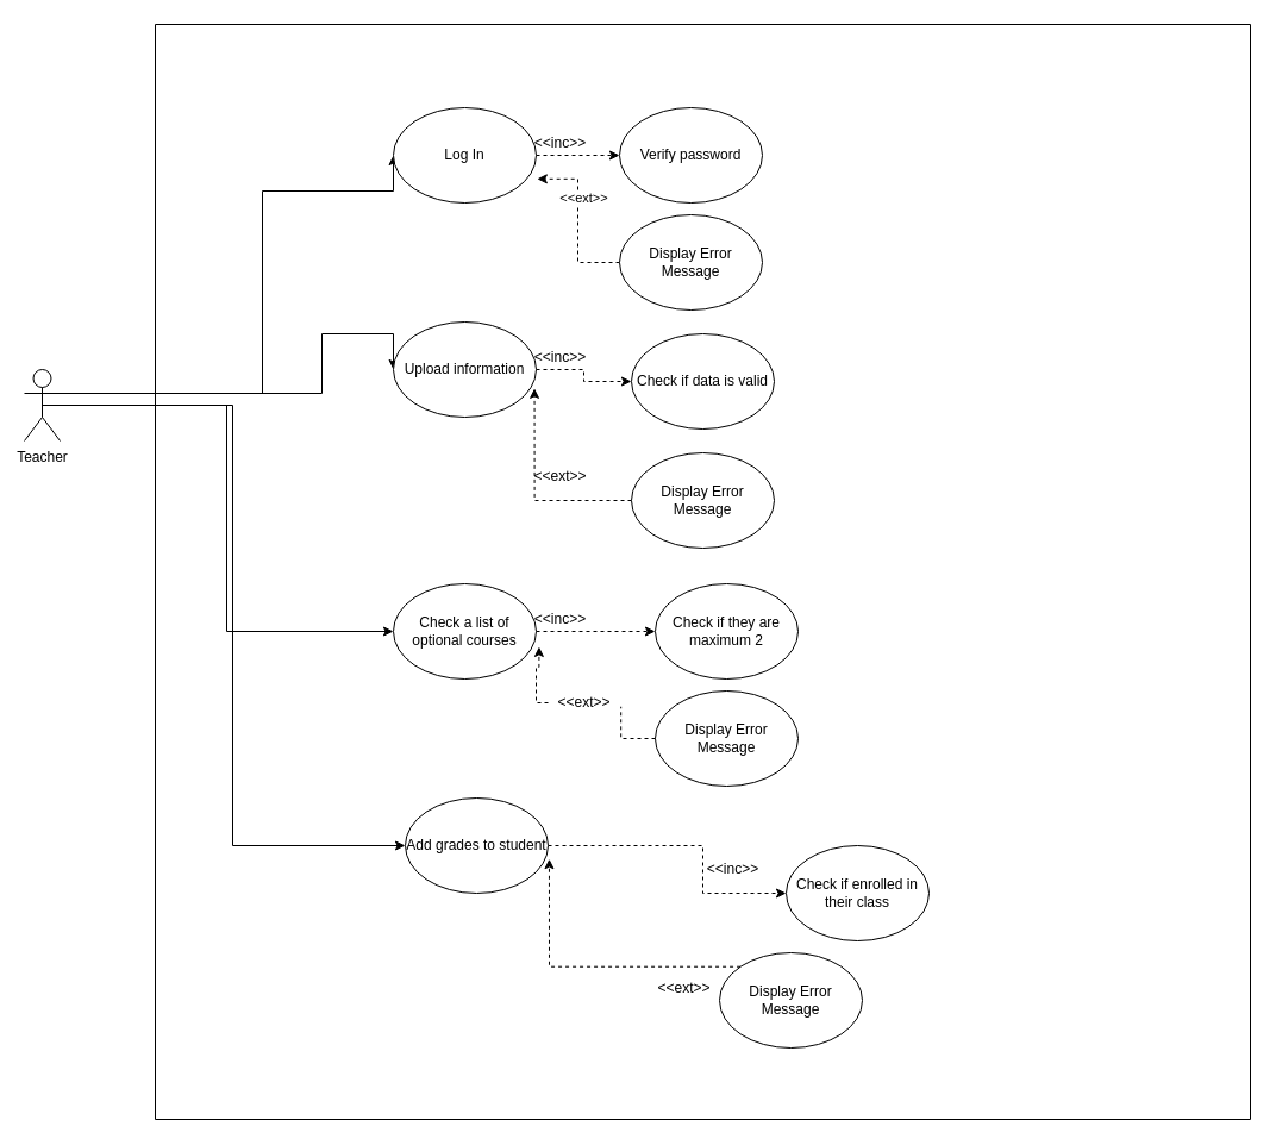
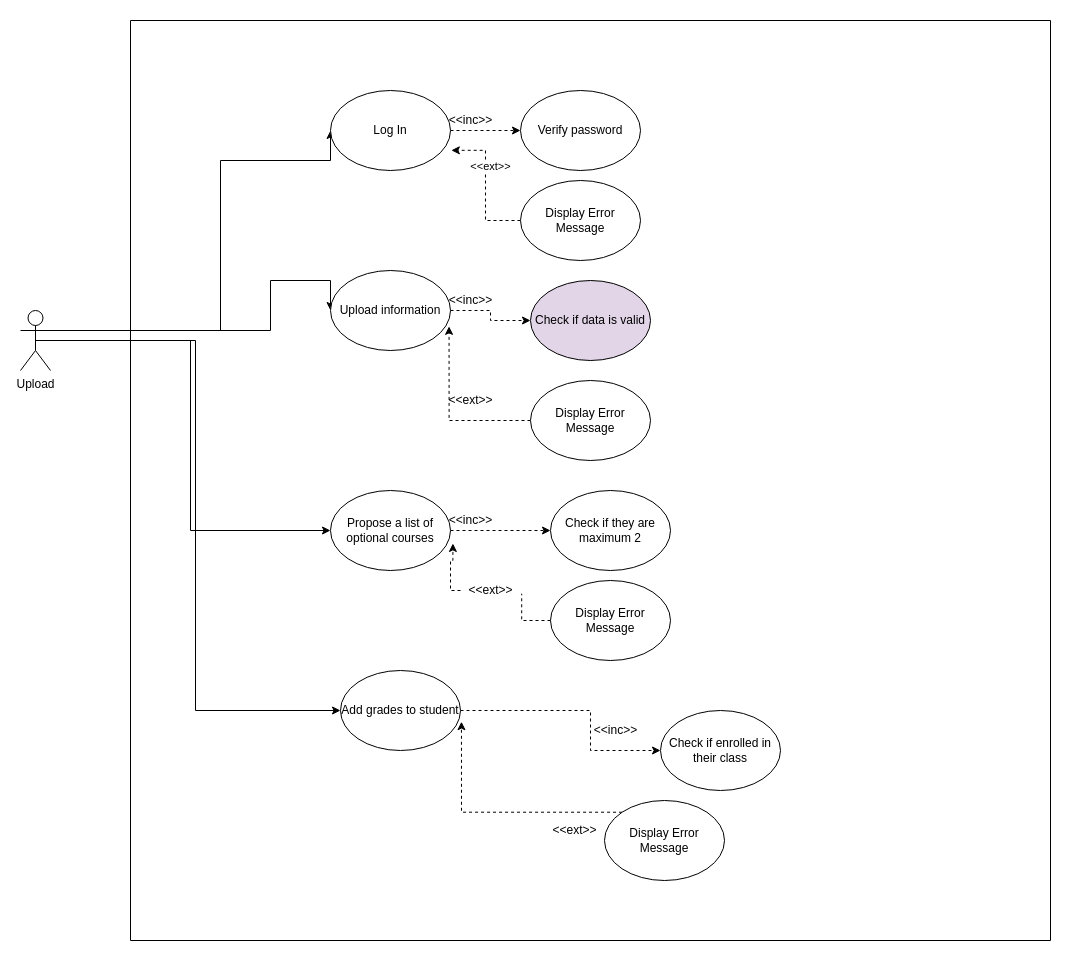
  <mxCell id="0" />
  <mxCell id="1" parent="0" />
  <mxCell id="2" style="edgeStyle=orthogonalEdgeStyle;rounded=0;orthogonalLoop=1;jettySize=auto;html=1;exitX=0.5;exitY=0.5;exitDx=0;exitDy=0;exitPerimeter=0;entryX=0;entryY=0.5;entryDx=0;entryDy=0;" parent="1" source="6" target="8" edge="1"><mxGeometry relative="1" as="geometry"><Array as="points"><mxPoint x="220" y="330" /><mxPoint x="220" y="160" /></Array></mxGeometry></mxCell>
  <mxCell id="3" style="edgeStyle=orthogonalEdgeStyle;rounded=0;orthogonalLoop=1;jettySize=auto;html=1;exitX=0.5;exitY=0.5;exitDx=0;exitDy=0;exitPerimeter=0;entryX=0;entryY=0.5;entryDx=0;entryDy=0;" parent="1" source="6" target="10" edge="1"><mxGeometry relative="1" as="geometry" /></mxCell>
  <mxCell id="4" style="edgeStyle=orthogonalEdgeStyle;rounded=0;orthogonalLoop=1;jettySize=auto;html=1;exitX=0.5;exitY=0.5;exitDx=0;exitDy=0;exitPerimeter=0;entryX=0;entryY=0.5;entryDx=0;entryDy=0;" parent="1" source="6" target="12" edge="1"><mxGeometry relative="1" as="geometry"><Array as="points"><mxPoint x="270" y="330" /><mxPoint x="270" y="280" /></Array></mxGeometry></mxCell>
  <mxCell id="5" style="edgeStyle=orthogonalEdgeStyle;rounded=0;orthogonalLoop=1;jettySize=auto;html=1;exitX=0.5;exitY=0.5;exitDx=0;exitDy=0;exitPerimeter=0;entryX=0;entryY=0.5;entryDx=0;entryDy=0;" parent="1" source="6" target="14" edge="1"><mxGeometry relative="1" as="geometry" /></mxCell>
- <mxCell id="6" value="Teacher" style="shape=umlActor;verticalLabelPosition=bottom;verticalAlign=top;html=1;outlineConnect=0;" parent="1" vertex="1"><mxGeometry x="20" y="310" width="30" height="60" as="geometry" /></mxCell>
+ <mxCell id="6" value="Upload" style="shape=umlActor;verticalLabelPosition=bottom;verticalAlign=top;html=1;outlineConnect=0;" parent="1" vertex="1"><mxGeometry x="20" y="310" width="30" height="60" as="geometry" /></mxCell>
  <mxCell id="7" style="edgeStyle=orthogonalEdgeStyle;rounded=0;orthogonalLoop=1;jettySize=auto;html=1;exitX=1;exitY=0.5;exitDx=0;exitDy=0;entryX=0;entryY=0.5;entryDx=0;entryDy=0;dashed=1;" parent="1" source="8" target="15" edge="1"><mxGeometry relative="1" as="geometry" /></mxCell>
  <mxCell id="8" value="Log In" style="ellipse;whiteSpace=wrap;html=1;" parent="1" vertex="1"><mxGeometry x="330" y="90" width="120" height="80" as="geometry" /></mxCell>
  <mxCell id="9" style="edgeStyle=orthogonalEdgeStyle;rounded=0;orthogonalLoop=1;jettySize=auto;html=1;exitX=1;exitY=0.5;exitDx=0;exitDy=0;entryX=0;entryY=0.5;entryDx=0;entryDy=0;dashed=1;" parent="1" source="10" target="25" edge="1"><mxGeometry relative="1" as="geometry" /></mxCell>
- <mxCell id="10" value="Check a list of optional courses" style="ellipse;whiteSpace=wrap;html=1;" parent="1" vertex="1"><mxGeometry x="330" y="490" width="120" height="80" as="geometry" /></mxCell>
+ <mxCell id="10" value="Propose a list of optional courses" style="ellipse;whiteSpace=wrap;html=1;" parent="1" vertex="1"><mxGeometry x="330" y="490" width="120" height="80" as="geometry" /></mxCell>
  <mxCell id="11" style="edgeStyle=orthogonalEdgeStyle;rounded=0;orthogonalLoop=1;jettySize=auto;html=1;exitX=1;exitY=0.5;exitDx=0;exitDy=0;entryX=0;entryY=0.5;entryDx=0;entryDy=0;dashed=1;" parent="1" source="12" target="20" edge="1"><mxGeometry relative="1" as="geometry" /></mxCell>
  <mxCell id="12" value="Upload information" style="ellipse;whiteSpace=wrap;html=1;" parent="1" vertex="1"><mxGeometry x="330" y="270" width="120" height="80" as="geometry" /></mxCell>
  <mxCell id="13" style="edgeStyle=orthogonalEdgeStyle;rounded=0;orthogonalLoop=1;jettySize=auto;html=1;exitX=1;exitY=0.5;exitDx=0;exitDy=0;entryX=0;entryY=0.5;entryDx=0;entryDy=0;dashed=1;" parent="1" source="14" target="31" edge="1"><mxGeometry relative="1" as="geometry"><Array as="points"><mxPoint x="590" y="710" /><mxPoint x="590" y="750" /></Array></mxGeometry></mxCell>
  <mxCell id="14" value="Add grades to student" style="ellipse;whiteSpace=wrap;html=1;" parent="1" vertex="1"><mxGeometry x="340" y="670" width="120" height="80" as="geometry" /></mxCell>
  <mxCell id="15" value="Verify password" style="ellipse;whiteSpace=wrap;html=1;" parent="1" vertex="1"><mxGeometry x="520" y="90" width="120" height="80" as="geometry" /></mxCell>
  <mxCell id="16" style="edgeStyle=orthogonalEdgeStyle;rounded=0;orthogonalLoop=1;jettySize=auto;html=1;exitX=0;exitY=0.5;exitDx=0;exitDy=0;entryX=1.007;entryY=0.748;entryDx=0;entryDy=0;entryPerimeter=0;dashed=1;" parent="1" source="18" target="8" edge="1"><mxGeometry relative="1" as="geometry" /></mxCell>
  <mxCell id="17" value="&amp;lt;&amp;lt;ext&amp;gt;&amp;gt;" style="edgeLabel;html=1;align=center;verticalAlign=middle;resizable=0;points=[];" parent="16" vertex="1" connectable="0"><mxGeometry x="0.28" y="-4" relative="1" as="geometry"><mxPoint y="-1" as="offset" /></mxGeometry></mxCell>
  <mxCell id="18" value="Display Error Message" style="ellipse;whiteSpace=wrap;html=1;" parent="1" vertex="1"><mxGeometry x="520" y="180" width="120" height="80" as="geometry" /></mxCell>
  <mxCell id="19" value="&amp;lt;&amp;lt;inc&amp;gt;&amp;gt;" style="text;html=1;align=center;verticalAlign=middle;resizable=0;points=[];autosize=1;strokeColor=none;fillColor=none;" parent="1" vertex="1"><mxGeometry x="440" y="110" width="60" height="20" as="geometry" /></mxCell>
- <mxCell id="20" value="Check if data is valid" style="ellipse;whiteSpace=wrap;html=1;" parent="1" vertex="1"><mxGeometry x="530" y="280" width="120" height="80" as="geometry" /></mxCell>
+ <mxCell id="20" value="Check if data is valid" style="ellipse;whiteSpace=wrap;html=1;fillColor=#e1d5e7;" parent="1" vertex="1"><mxGeometry x="530" y="280" width="120" height="80" as="geometry" /></mxCell>
  <mxCell id="21" value="&amp;lt;&amp;lt;inc&amp;gt;&amp;gt;" style="text;html=1;align=center;verticalAlign=middle;resizable=0;points=[];autosize=1;strokeColor=none;fillColor=none;" parent="1" vertex="1"><mxGeometry x="440" y="290" width="60" height="20" as="geometry" /></mxCell>
  <mxCell id="22" style="edgeStyle=orthogonalEdgeStyle;rounded=0;orthogonalLoop=1;jettySize=auto;html=1;exitX=0;exitY=0.5;exitDx=0;exitDy=0;entryX=0.988;entryY=0.698;entryDx=0;entryDy=0;entryPerimeter=0;dashed=1;" parent="1" source="23" target="12" edge="1"><mxGeometry relative="1" as="geometry" /></mxCell>
  <mxCell id="23" value="Display Error Message" style="ellipse;whiteSpace=wrap;html=1;" parent="1" vertex="1"><mxGeometry x="530" y="380" width="120" height="80" as="geometry" /></mxCell>
  <mxCell id="24" value="&amp;lt;&amp;lt;ext&amp;gt;&amp;gt;" style="text;html=1;align=center;verticalAlign=middle;resizable=0;points=[];autosize=1;strokeColor=none;fillColor=none;" parent="1" vertex="1"><mxGeometry x="440" y="390" width="60" height="20" as="geometry" /></mxCell>
  <mxCell id="25" value="Check if they are maximum 2" style="ellipse;whiteSpace=wrap;html=1;" parent="1" vertex="1"><mxGeometry x="550" y="490" width="120" height="80" as="geometry" /></mxCell>
  <mxCell id="26" style="edgeStyle=orthogonalEdgeStyle;rounded=0;orthogonalLoop=1;jettySize=auto;html=1;exitX=0;exitY=0.5;exitDx=0;exitDy=0;entryX=1.02;entryY=0.662;entryDx=0;entryDy=0;entryPerimeter=0;dashed=1;startArrow=none;" parent="1" source="29" target="10" edge="1"><mxGeometry relative="1" as="geometry"><Array as="points"><mxPoint x="450" y="590" /><mxPoint x="450" y="560" /><mxPoint x="452" y="560" /></Array></mxGeometry></mxCell>
  <mxCell id="27" value="Display Error Message" style="ellipse;whiteSpace=wrap;html=1;" parent="1" vertex="1"><mxGeometry x="550" y="580" width="120" height="80" as="geometry" /></mxCell>
  <mxCell id="28" value="&amp;lt;&amp;lt;inc&amp;gt;&amp;gt;" style="text;html=1;align=center;verticalAlign=middle;resizable=0;points=[];autosize=1;strokeColor=none;fillColor=none;" parent="1" vertex="1"><mxGeometry x="440" y="510" width="60" height="20" as="geometry" /></mxCell>
  <mxCell id="29" value="&amp;lt;&amp;lt;ext&amp;gt;&amp;gt;" style="text;html=1;align=center;verticalAlign=middle;resizable=0;points=[];autosize=1;strokeColor=none;fillColor=none;" parent="1" vertex="1"><mxGeometry x="460" y="580" width="60" height="20" as="geometry" /></mxCell>
  <mxCell id="30" value="" style="edgeStyle=orthogonalEdgeStyle;rounded=0;orthogonalLoop=1;jettySize=auto;html=1;exitX=0;exitY=0.5;exitDx=0;exitDy=0;entryX=1.02;entryY=0.662;entryDx=0;entryDy=0;entryPerimeter=0;dashed=1;endArrow=none;" parent="1" source="27" target="29" edge="1"><mxGeometry relative="1" as="geometry"><mxPoint x="550" as="sourcePoint" y="620" /><mxPoint x="452.4" y="542.96" as="targetPoint" /></mxGeometry></mxCell>
  <mxCell id="31" value="Check if enrolled in their class" style="ellipse;whiteSpace=wrap;html=1;" parent="1" vertex="1"><mxGeometry x="660" y="710" width="120" height="80" as="geometry" /></mxCell>
  <mxCell id="32" style="edgeStyle=orthogonalEdgeStyle;rounded=0;orthogonalLoop=1;jettySize=auto;html=1;exitX=0;exitY=0;exitDx=0;exitDy=0;entryX=1.008;entryY=0.64;entryDx=0;entryDy=0;entryPerimeter=0;dashed=1;" parent="1" source="33" target="14" edge="1"><mxGeometry relative="1" as="geometry"><Array as="points"><mxPoint x="461" y="812" /></Array></mxGeometry></mxCell>
  <mxCell id="33" value="Display Error Message" style="ellipse;whiteSpace=wrap;html=1;" parent="1" vertex="1"><mxGeometry x="604" y="800" width="120" height="80" as="geometry" /></mxCell>
  <mxCell id="34" value="&amp;lt;&amp;lt;inc&amp;gt;&amp;gt;" style="text;html=1;align=center;verticalAlign=middle;resizable=0;points=[];autosize=1;strokeColor=none;fillColor=none;" parent="1" vertex="1"><mxGeometry x="585" y="720" width="60" height="20" as="geometry" /></mxCell>
  <mxCell id="35" value="&amp;lt;&amp;lt;ext&amp;gt;&amp;gt;" style="text;html=1;align=center;verticalAlign=middle;resizable=0;points=[];autosize=1;strokeColor=none;fillColor=none;" parent="1" vertex="1"><mxGeometry x="544" y="820" width="60" height="20" as="geometry" /></mxCell>
  <mxCell id="36" value="" style="endArrow=none;html=1;rounded=0;" parent="1" edge="1"><mxGeometry width="50" height="50" relative="1" as="geometry"><mxPoint x="130" y="20" as="sourcePoint" /><mxPoint x="1050" y="20" as="targetPoint" /></mxGeometry></mxCell>
  <mxCell id="37" value="" style="endArrow=none;html=1;rounded=0;" parent="1" edge="1"><mxGeometry width="50" height="50" relative="1" as="geometry"><mxPoint x="130" y="940" as="sourcePoint" /><mxPoint x="130" y="20" as="targetPoint" /></mxGeometry></mxCell>
  <mxCell id="38" value="" style="endArrow=none;html=1;rounded=0;" parent="1" edge="1"><mxGeometry width="50" height="50" relative="1" as="geometry"><mxPoint x="130" y="940" as="sourcePoint" /><mxPoint x="1050" y="940" as="targetPoint" /></mxGeometry></mxCell>
  <mxCell id="39" value="" style="endArrow=none;html=1;rounded=0;" parent="1" edge="1"><mxGeometry width="50" height="50" relative="1" as="geometry"><mxPoint x="1050" y="940" as="sourcePoint" /><mxPoint x="1050" y="20" as="targetPoint" /></mxGeometry></mxCell>
